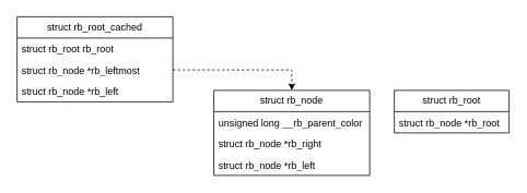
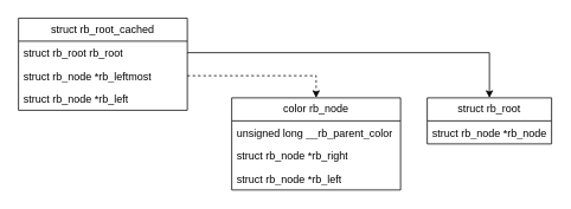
  <mxCell id="0" />
  <mxCell id="1" parent="0" />
- <mxCell id="2" value="struct rb_node" style="swimlane;fontStyle=0;childLayout=stackLayout;horizontal=1;startSize=26;fillColor=none;horizontalStack=0;resizeParent=1;resizeParentMax=0;resizeLast=0;collapsible=1;marginBottom=0;whiteSpace=wrap;html=1;" vertex="1" parent="1"><mxGeometry x="260" y="110" width="190" height="104" as="geometry"><mxRectangle x="360" y="170" width="120" height="30" as="alternateBounds" /></mxGeometry></mxCell>
+ <mxCell id="2" value="color rb_node" style="swimlane;fontStyle=0;childLayout=stackLayout;horizontal=1;startSize=26;fillColor=none;horizontalStack=0;resizeParent=1;resizeParentMax=0;resizeLast=0;collapsible=1;marginBottom=0;whiteSpace=wrap;html=1;" vertex="1" parent="1"><mxGeometry x="260" y="110" width="190" height="104" as="geometry"><mxRectangle x="360" y="170" width="120" height="30" as="alternateBounds" /></mxGeometry></mxCell>
  <mxCell id="3" value="unsigned long __rb_parent_color" style="text;strokeColor=none;fillColor=none;align=left;verticalAlign=top;spacingLeft=4;spacingRight=4;overflow=hidden;rotatable=0;points=[[0,0.5],[1,0.5]];portConstraint=eastwest;whiteSpace=wrap;html=1;" vertex="1" parent="2"><mxGeometry y="26" width="190" height="26" as="geometry" /></mxCell>
  <mxCell id="4" value="struct rb_node *rb_right" style="text;strokeColor=none;fillColor=none;align=left;verticalAlign=top;spacingLeft=4;spacingRight=4;overflow=hidden;rotatable=0;points=[[0,0.5],[1,0.5]];portConstraint=eastwest;whiteSpace=wrap;html=1;" vertex="1" parent="2"><mxGeometry y="52" width="190" height="26" as="geometry" /></mxCell>
  <mxCell id="5" value="struct rb_node *rb_left" style="text;strokeColor=none;fillColor=none;align=left;verticalAlign=top;spacingLeft=4;spacingRight=4;overflow=hidden;rotatable=0;points=[[0,0.5],[1,0.5]];portConstraint=eastwest;whiteSpace=wrap;html=1;" vertex="1" parent="2"><mxGeometry y="78" width="190" height="26" as="geometry" /></mxCell>
  <mxCell id="6" value="struct rb_root" style="swimlane;fontStyle=0;childLayout=stackLayout;horizontal=1;startSize=26;fillColor=none;horizontalStack=0;resizeParent=1;resizeParentMax=0;resizeLast=0;collapsible=1;marginBottom=0;whiteSpace=wrap;html=1;" vertex="1" parent="1"><mxGeometry x="480" y="110" width="140" height="52" as="geometry" /></mxCell>
- <mxCell id="7" value="struct rb_node *rb_root" style="text;strokeColor=none;fillColor=none;align=left;verticalAlign=top;spacingLeft=4;spacingRight=4;overflow=hidden;rotatable=0;points=[[0,0.5],[1,0.5]];portConstraint=eastwest;whiteSpace=wrap;html=1;" vertex="1" parent="6"><mxGeometry y="26" width="140" height="26" as="geometry" /></mxCell>
+ <mxCell id="7" value="struct rb_node *rb_node" style="text;strokeColor=none;fillColor=none;align=left;verticalAlign=top;spacingLeft=4;spacingRight=4;overflow=hidden;rotatable=0;points=[[0,0.5],[1,0.5]];portConstraint=eastwest;whiteSpace=wrap;html=1;" vertex="1" parent="6"><mxGeometry y="26" width="140" height="26" as="geometry" /></mxCell>
  <mxCell id="8" value="struct rb_root_cached" style="swimlane;fontStyle=0;childLayout=stackLayout;horizontal=1;startSize=26;fillColor=none;horizontalStack=0;resizeParent=1;resizeParentMax=0;resizeLast=0;collapsible=1;marginBottom=0;whiteSpace=wrap;html=1;" vertex="1" parent="1"><mxGeometry x="20" y="20" width="190" height="104" as="geometry" /></mxCell>
  <mxCell id="9" value="struct rb_root rb_root" style="text;strokeColor=none;fillColor=none;align=left;verticalAlign=top;spacingLeft=4;spacingRight=4;overflow=hidden;rotatable=0;points=[[0,0.5],[1,0.5]];portConstraint=eastwest;whiteSpace=wrap;html=1;" vertex="1" parent="8"><mxGeometry y="26" width="190" height="26" as="geometry" /></mxCell>
  <mxCell id="10" value="struct rb_node *rb_leftmost" style="text;strokeColor=none;fillColor=none;align=left;verticalAlign=top;spacingLeft=4;spacingRight=4;overflow=hidden;rotatable=0;points=[[0,0.5],[1,0.5]];portConstraint=eastwest;whiteSpace=wrap;html=1;" vertex="1" parent="8"><mxGeometry y="52" width="190" height="26" as="geometry" /></mxCell>
  <mxCell id="11" value="struct rb_node *rb_left" style="text;strokeColor=none;fillColor=none;align=left;verticalAlign=top;spacingLeft=4;spacingRight=4;overflow=hidden;rotatable=0;points=[[0,0.5],[1,0.5]];portConstraint=eastwest;whiteSpace=wrap;html=1;" vertex="1" parent="8"><mxGeometry y="78" width="190" height="26" as="geometry" /></mxCell>
+ <mxCell id="12" style="edgeStyle=orthogonalEdgeStyle;rounded=0;orthogonalLoop=1;jettySize=auto;html=1;entryX=0.5;entryY=0;entryDx=0;entryDy=0;" edge="1" parent="1" source="9" target="6"><mxGeometry relative="1" as="geometry" /></mxCell>
  <mxCell id="13" style="edgeStyle=orthogonalEdgeStyle;rounded=0;orthogonalLoop=1;jettySize=auto;html=1;entryX=0.5;entryY=0;entryDx=0;entryDy=0;dashed=1;" edge="1" parent="1" source="10" target="2"><mxGeometry relative="1" as="geometry" /></mxCell>
